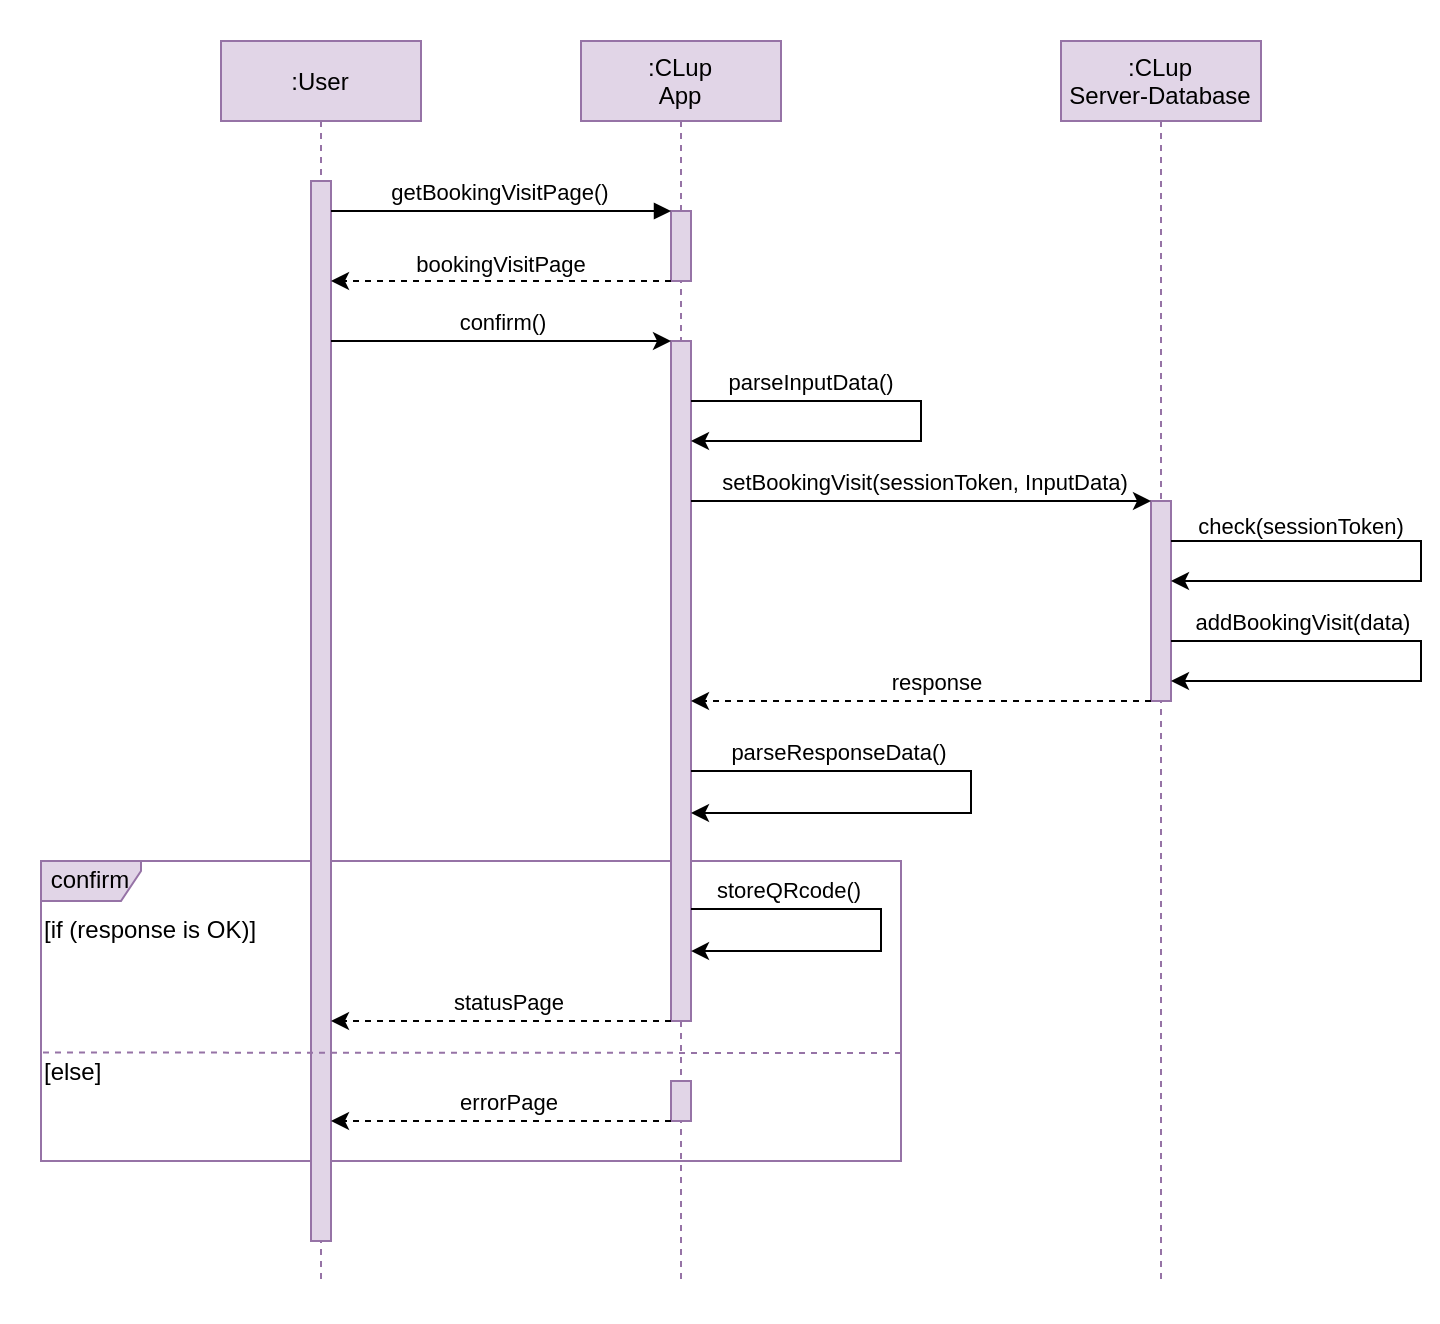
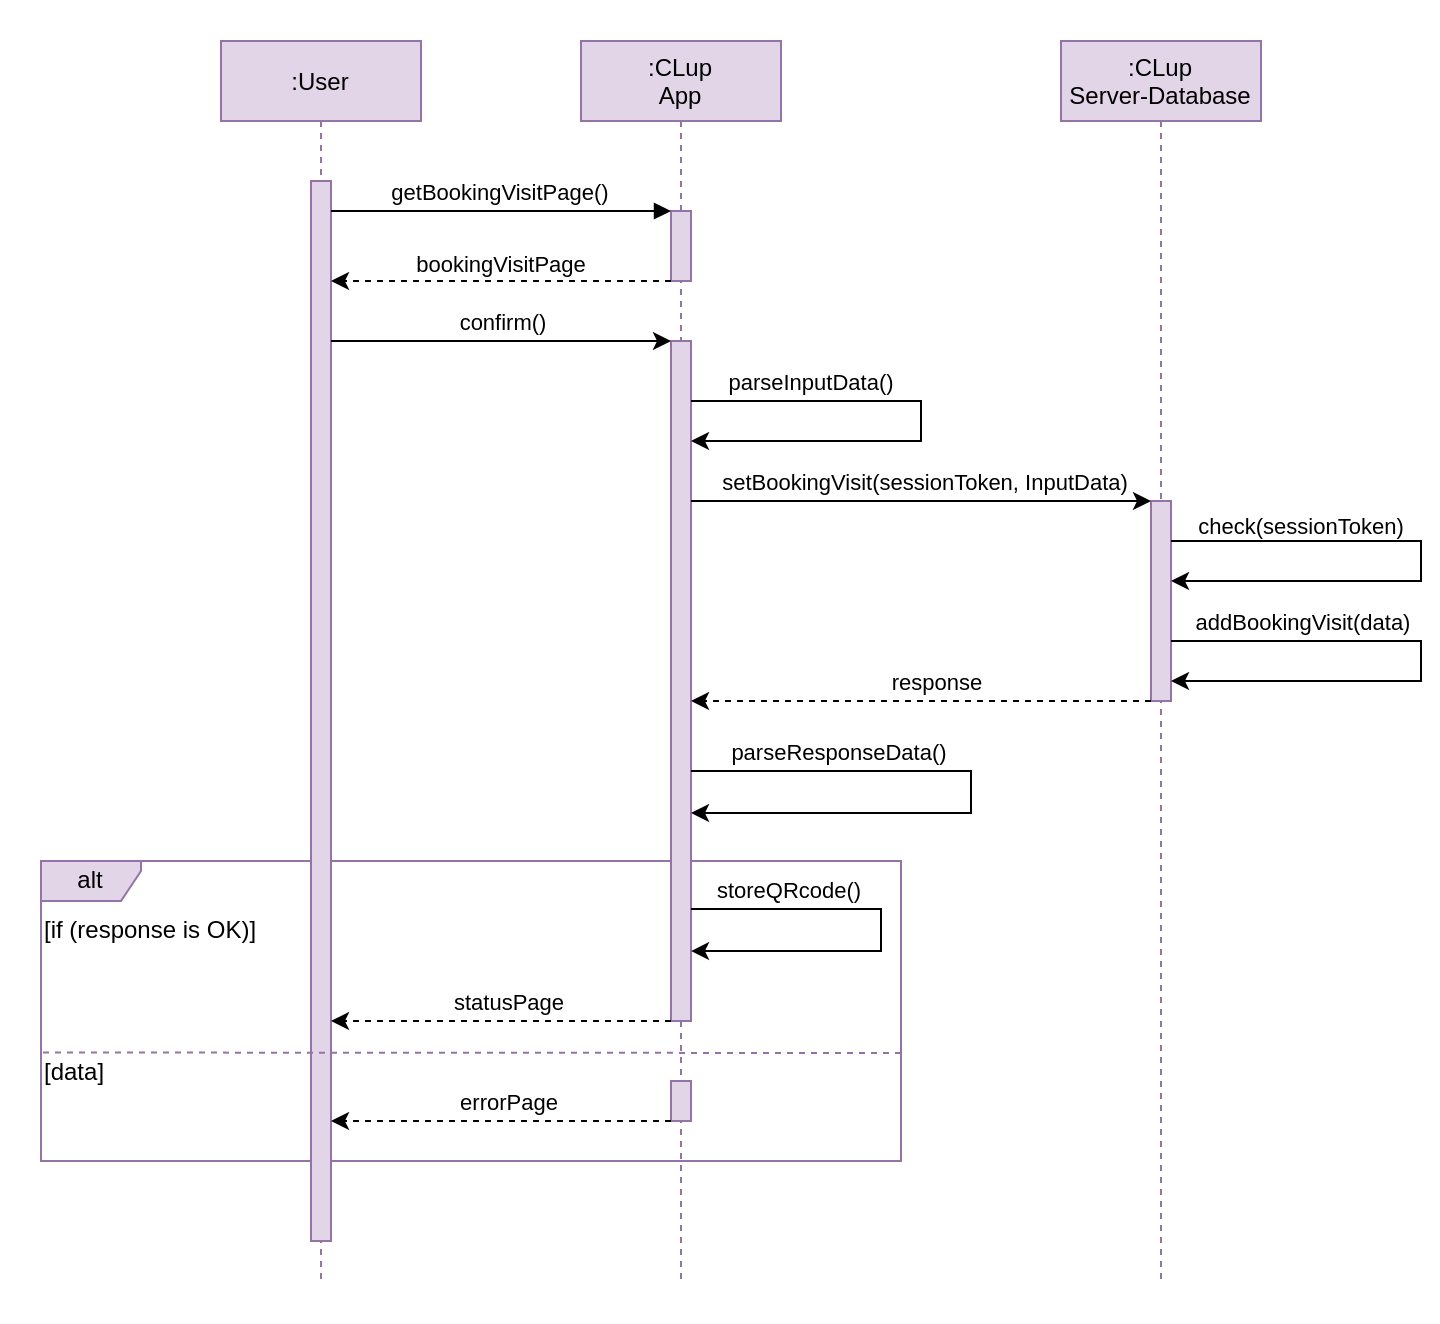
  <mxCell id="0" />
  <mxCell id="1" parent="0" />
- <mxCell id="2" value="confirm" style="shape=umlFrame;whiteSpace=wrap;html=1;rounded=0;shadow=0;strokeColor=#9673a6;strokeWidth=1;fillColor=#e1d5e7;width=50;height=20;" parent="1" vertex="1"><mxGeometry x="20" y="430" width="430" height="150" as="geometry" /></mxCell>
+ <mxCell id="2" value="alt" style="shape=umlFrame;whiteSpace=wrap;html=1;rounded=0;shadow=0;strokeColor=#9673a6;strokeWidth=1;fillColor=#e1d5e7;width=50;height=20;" parent="1" vertex="1"><mxGeometry x="20" y="430" width="430" height="150" as="geometry" /></mxCell>
  <mxCell id="3" value=":User" style="shape=umlLifeline;perimeter=lifelinePerimeter;container=1;collapsible=0;recursiveResize=0;rounded=0;shadow=0;strokeWidth=1;fillColor=#e1d5e7;strokeColor=#9673a6;" parent="1" vertex="1"><mxGeometry x="110" y="20" width="100" height="620" as="geometry" /></mxCell>
  <mxCell id="4" value="" style="points=[];perimeter=orthogonalPerimeter;rounded=0;shadow=0;strokeWidth=1;fillColor=#e1d5e7;strokeColor=#9673a6;" parent="3" vertex="1"><mxGeometry x="45" y="70" width="10" height="530" as="geometry" /></mxCell>
  <mxCell id="5" value=":CLup&#10;App" style="shape=umlLifeline;perimeter=lifelinePerimeter;container=1;collapsible=0;recursiveResize=0;rounded=0;shadow=0;strokeWidth=1;fillColor=#e1d5e7;strokeColor=#9673a6;" parent="1" vertex="1"><mxGeometry x="290" y="20" width="100" height="620" as="geometry" /></mxCell>
  <mxCell id="6" value="" style="points=[];perimeter=orthogonalPerimeter;rounded=0;shadow=0;strokeWidth=1;fillColor=#e1d5e7;strokeColor=#9673a6;" parent="5" vertex="1"><mxGeometry x="45" y="85" width="10" height="35" as="geometry" /></mxCell>
  <mxCell id="7" value="" style="points=[];perimeter=orthogonalPerimeter;rounded=0;shadow=0;strokeWidth=1;fillColor=#e1d5e7;strokeColor=#9673a6;" parent="5" vertex="1"><mxGeometry x="45" y="520" width="10" height="20" as="geometry" /></mxCell>
  <mxCell id="8" value="getBookingVisitPage()" style="verticalAlign=bottom;endArrow=block;entryX=0;entryY=0;shadow=0;strokeWidth=1;" parent="1" source="4" target="6" edge="1"><mxGeometry relative="1" as="geometry"><mxPoint x="265" y="150" as="sourcePoint" /></mxGeometry></mxCell>
  <mxCell id="9" value=":CLup&#10;Server-Database" style="shape=umlLifeline;perimeter=lifelinePerimeter;container=1;collapsible=0;recursiveResize=0;rounded=0;shadow=0;strokeWidth=1;fillColor=#e1d5e7;strokeColor=#9673a6;size=40;" parent="1" vertex="1"><mxGeometry x="530" y="20" width="100" height="620" as="geometry" /></mxCell>
  <mxCell id="10" value="" style="points=[];perimeter=orthogonalPerimeter;rounded=0;shadow=0;strokeWidth=1;fillColor=#e1d5e7;strokeColor=#9673a6;" parent="9" vertex="1"><mxGeometry x="45" y="230" width="10" height="100" as="geometry" /></mxCell>
  <mxCell id="11" value="&lt;meta charset=&quot;utf-8&quot;&gt;&lt;span style=&quot;color: rgba(0, 0, 0, 0); font-family: monospace; font-size: 0px; font-style: normal; font-weight: 400; letter-spacing: normal; text-indent: 0px; text-transform: none; word-spacing: 0px; background-color: rgb(248, 249, 250); display: inline; float: none;&quot;&gt;&amp;nbsp;&lt;/span&gt;" style="edgeStyle=orthogonalEdgeStyle;rounded=0;orthogonalLoop=1;jettySize=auto;html=1;" parent="9" source="10" target="10" edge="1"><mxGeometry relative="1" as="geometry"><Array as="points"><mxPoint x="180" y="250" /><mxPoint x="130" y="270" /></Array></mxGeometry></mxCell>
  <mxCell id="12" value="check(sessionToken)" style="edgeLabel;html=1;align=center;verticalAlign=middle;resizable=0;points=[];" parent="11" vertex="1" connectable="0"><mxGeometry x="-0.739" relative="1" as="geometry"><mxPoint x="29.76" y="-8" as="offset" /></mxGeometry></mxCell>
  <mxCell id="13" style="edgeStyle=orthogonalEdgeStyle;rounded=0;orthogonalLoop=1;jettySize=auto;html=1;" parent="9" source="10" target="10" edge="1"><mxGeometry relative="1" as="geometry"><Array as="points"><mxPoint x="180" y="300" /><mxPoint x="120" y="320" /></Array></mxGeometry></mxCell>
  <mxCell id="14" value="addBookingVisit(data)" style="edgeLabel;html=1;align=center;verticalAlign=middle;resizable=0;points=[];" parent="13" vertex="1" connectable="0"><mxGeometry x="-0.58" y="2" relative="1" as="geometry"><mxPoint x="8.33" y="-8" as="offset" /></mxGeometry></mxCell>
  <mxCell id="15" style="edgeStyle=orthogonalEdgeStyle;rounded=0;orthogonalLoop=1;jettySize=auto;html=1;dashed=1;" parent="1" source="6" target="4" edge="1"><mxGeometry relative="1" as="geometry"><mxPoint x="335" y="200" as="sourcePoint" /><mxPoint x="165" y="200" as="targetPoint" /><Array as="points"><mxPoint x="330" y="140" /><mxPoint x="330" y="140" /></Array></mxGeometry></mxCell>
  <mxCell id="16" value="bookingVisitPage" style="edgeLabel;html=1;align=center;verticalAlign=middle;resizable=0;points=[];" parent="15" vertex="1" connectable="0"><mxGeometry x="-0.226" y="-1" relative="1" as="geometry"><mxPoint x="-19.4" y="-8" as="offset" /></mxGeometry></mxCell>
  <mxCell id="17" value="" style="points=[];perimeter=orthogonalPerimeter;rounded=0;shadow=0;strokeWidth=1;fillColor=#e1d5e7;strokeColor=#9673a6;" parent="1" vertex="1"><mxGeometry x="335" y="170" width="10" height="340" as="geometry" /></mxCell>
  <mxCell id="18" style="edgeStyle=orthogonalEdgeStyle;rounded=0;orthogonalLoop=1;jettySize=auto;html=1;" parent="1" target="17" edge="1"><mxGeometry relative="1" as="geometry"><Array as="points"><mxPoint x="280" y="170" /><mxPoint x="280" y="170" /></Array><mxPoint x="165" y="170" as="sourcePoint" /></mxGeometry></mxCell>
  <mxCell id="19" value="confirm()" style="edgeLabel;html=1;align=center;verticalAlign=middle;resizable=0;points=[];" parent="18" vertex="1" connectable="0"><mxGeometry x="0.353" y="22" relative="1" as="geometry"><mxPoint x="-29.76" y="12" as="offset" /></mxGeometry></mxCell>
  <mxCell id="20" style="edgeStyle=orthogonalEdgeStyle;rounded=0;orthogonalLoop=1;jettySize=auto;html=1;dashed=1;" parent="1" source="10" edge="1"><mxGeometry relative="1" as="geometry"><Array as="points"><mxPoint x="440" y="350" /><mxPoint x="440" y="350" /></Array><mxPoint x="345" y="350" as="targetPoint" /><mxPoint x="600" y="310" as="sourcePoint" /></mxGeometry></mxCell>
  <mxCell id="21" value="response" style="edgeLabel;html=1;align=center;verticalAlign=middle;resizable=0;points=[];" parent="20" vertex="1" connectable="0"><mxGeometry x="-0.15" y="5" relative="1" as="geometry"><mxPoint x="-9.8" y="-15" as="offset" /></mxGeometry></mxCell>
  <mxCell id="22" style="edgeStyle=orthogonalEdgeStyle;rounded=0;orthogonalLoop=1;jettySize=auto;html=1;" parent="1" target="10" edge="1"><mxGeometry relative="1" as="geometry"><mxPoint x="345" y="250" as="sourcePoint" /><mxPoint x="355" y="270.5" as="targetPoint" /><Array as="points"><mxPoint x="570" y="250" /><mxPoint x="570" y="250" /></Array></mxGeometry></mxCell>
  <mxCell id="23" value="setBookingVisit(sessionToken, InputData)" style="edgeLabel;html=1;align=center;verticalAlign=middle;resizable=0;points=[];" parent="22" vertex="1" connectable="0"><mxGeometry x="-0.435" y="-2" relative="1" as="geometry"><mxPoint x="51.67" y="-12" as="offset" /></mxGeometry></mxCell>
  <mxCell id="24" style="edgeStyle=orthogonalEdgeStyle;rounded=0;orthogonalLoop=1;jettySize=auto;html=1;dashed=1;" parent="1" edge="1"><mxGeometry relative="1" as="geometry"><Array as="points"><mxPoint x="210" y="510" /><mxPoint x="210" y="510" /></Array><mxPoint x="165" y="510" as="targetPoint" /><mxPoint x="335" y="510" as="sourcePoint" /></mxGeometry></mxCell>
  <mxCell id="25" value="statusPage" style="edgeLabel;html=1;align=center;verticalAlign=middle;resizable=0;points=[];" parent="24" vertex="1" connectable="0"><mxGeometry x="-0.15" y="5" relative="1" as="geometry"><mxPoint x="-9.8" y="-15" as="offset" /></mxGeometry></mxCell>
  <mxCell id="26" style="edgeStyle=orthogonalEdgeStyle;rounded=0;orthogonalLoop=1;jettySize=auto;html=1;" parent="1" edge="1"><mxGeometry relative="1" as="geometry"><mxPoint x="345" y="200" as="sourcePoint" /><mxPoint x="345" y="220" as="targetPoint" /><Array as="points"><mxPoint x="460" y="200" /><mxPoint x="460" y="220" /></Array></mxGeometry></mxCell>
  <mxCell id="27" value="parseInputData()" style="edgeLabel;html=1;align=center;verticalAlign=middle;resizable=0;points=[];" parent="26" vertex="1" connectable="0"><mxGeometry x="-0.435" y="-2" relative="1" as="geometry"><mxPoint x="-12.0" y="-12" as="offset" /></mxGeometry></mxCell>
  <mxCell id="28" value="[if (response is OK)]" style="text;html=1;align=left;verticalAlign=middle;resizable=0;points=[];autosize=1;" parent="1" vertex="1"><mxGeometry x="20" y="455" width="120" height="20" as="geometry" /></mxCell>
  <mxCell id="29" style="edgeStyle=orthogonalEdgeStyle;rounded=0;orthogonalLoop=1;jettySize=auto;html=1;" parent="1" edge="1"><mxGeometry relative="1" as="geometry"><mxPoint x="345" y="385.029" as="sourcePoint" /><mxPoint x="345" y="406" as="targetPoint" /><Array as="points"><mxPoint x="485" y="385" /><mxPoint x="485" y="406" /></Array></mxGeometry></mxCell>
  <mxCell id="30" value="parseResponseData()" style="edgeLabel;html=1;align=center;verticalAlign=middle;resizable=0;points=[];" parent="29" vertex="1" connectable="0"><mxGeometry x="-0.435" y="-2" relative="1" as="geometry"><mxPoint x="-12.0" y="-12" as="offset" /></mxGeometry></mxCell>
  <mxCell id="31" style="edgeStyle=orthogonalEdgeStyle;rounded=0;orthogonalLoop=1;jettySize=auto;html=1;" parent="1" edge="1"><mxGeometry relative="1" as="geometry"><mxPoint x="345" y="454" as="sourcePoint" /><mxPoint x="345" y="475.029" as="targetPoint" /><Array as="points"><mxPoint x="440" y="454" /><mxPoint x="440" y="475" /></Array></mxGeometry></mxCell>
  <mxCell id="32" value="storeQRcode()" style="edgeLabel;html=1;align=center;verticalAlign=middle;resizable=0;points=[];" parent="31" vertex="1" connectable="0"><mxGeometry x="-0.435" y="-2" relative="1" as="geometry"><mxPoint x="-12.0" y="-12" as="offset" /></mxGeometry></mxCell>
  <mxCell id="33" value="" style="endArrow=none;dashed=1;html=1;fillColor=#e1d5e7;strokeColor=#9673a6;" parent="1" edge="1"><mxGeometry width="50" height="50" relative="1" as="geometry"><mxPoint x="450" y="526" as="sourcePoint" /><mxPoint x="20" y="525.76" as="targetPoint" /></mxGeometry></mxCell>
  <mxCell id="34" style="edgeStyle=orthogonalEdgeStyle;rounded=0;orthogonalLoop=1;jettySize=auto;html=1;dashed=1;" parent="1" source="7" edge="1"><mxGeometry relative="1" as="geometry"><Array as="points"><mxPoint x="310" y="560" /><mxPoint x="310" y="560" /></Array><mxPoint x="165" y="560" as="targetPoint" /><mxPoint x="345" y="520" as="sourcePoint" /></mxGeometry></mxCell>
  <mxCell id="35" value="errorPage" style="edgeLabel;html=1;align=center;verticalAlign=middle;resizable=0;points=[];" parent="34" vertex="1" connectable="0"><mxGeometry x="-0.15" y="5" relative="1" as="geometry"><mxPoint x="-9.8" y="-15" as="offset" /></mxGeometry></mxCell>
- <mxCell id="36" value="[else]" style="text;html=1;align=left;verticalAlign=middle;resizable=0;points=[];autosize=1;" parent="1" vertex="1"><mxGeometry x="20" y="526" width="40" height="20" as="geometry" /></mxCell>
+ <mxCell id="36" value="[data]" style="text;html=1;align=left;verticalAlign=middle;resizable=0;points=[];autosize=1;" parent="1" vertex="1"><mxGeometry x="20" y="526" width="40" height="20" as="geometry" /></mxCell>
